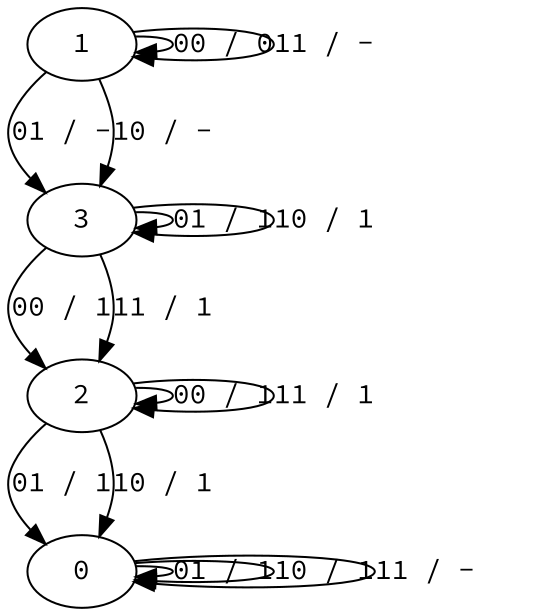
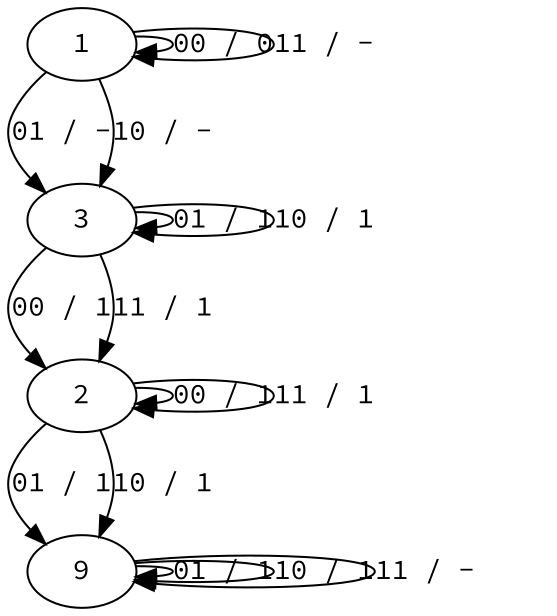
  digraph {
    fontname="Source Code Pro"
    node [fontname="Source Code Pro"]
    edge [fontname="Source Code Pro"]
    1
    3
    2
-   0
+   0 [label=9]
    1 -> 1 [label="00 / 0"]
    1 -> 1 [label="11 / -"]
    1 -> 3 [label="01 / -"]
    1 -> 3 [label="10 / -"]
    3 -> 3 [label="01 / 1"]
    3 -> 3 [label="10 / 1"]
    3 -> 2 [label="00 / 1"]
    3 -> 2 [label="11 / 1"]
    2 -> 2 [label="00 / 1"]
    2 -> 2 [label="11 / 1"]
    2 -> 0 [label="01 / 1"]
    2 -> 0 [label="10 / 1"]
    0 -> 0 [label="01 / 1"]
    0 -> 0 [label="10 / 1"]
    0 -> 0 [label="11 / -"]
  }
